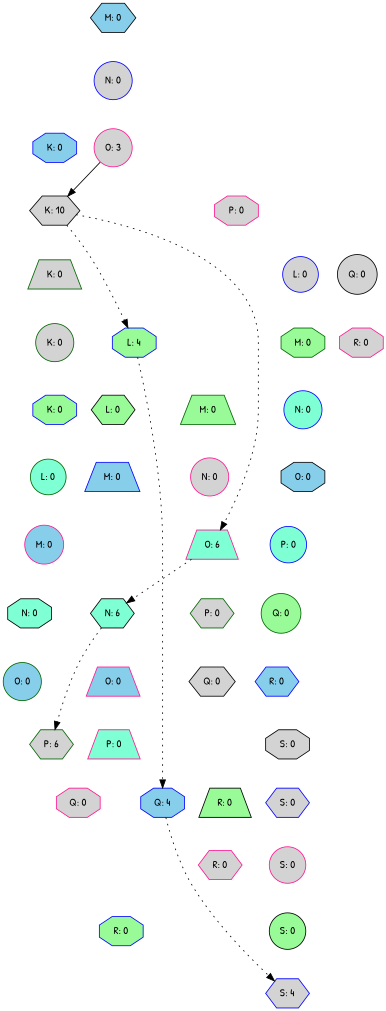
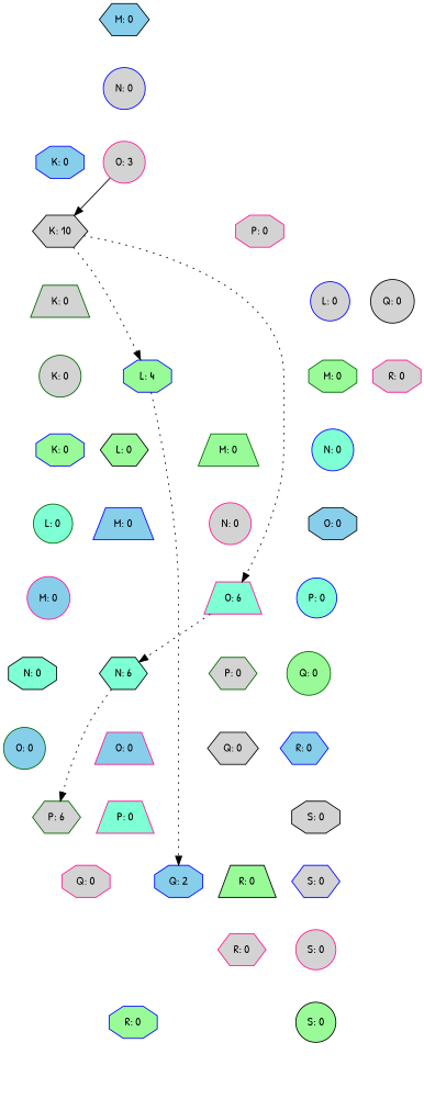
  digraph {
    fontname="Patrick Hand"
    rank=same
    node [color=blue fillcolor=lightgrey fontname="Patrick Hand" shape=circle style=filled]
    edge [fontname="Patrick Hand" style=invis]
    n1 [fillcolor=skyblue label="K: 0" shape=octagon]
    n2 [color=black label="K: 10" shape=hexagon]
    n3 [label="L: 0"]
    n4 [color=darkgreen label="K: 0" shape=trapezium]
    n5 [fillcolor=palegreen label="L: 4" shape=octagon]
    n6 [color=deeppink fillcolor=aquamarine label="O: 6" shape=trapezium]
    n7 [color=black fillcolor=skyblue label="M: 0" shape=hexagon]
    n8 [label="N: 0"]
    n9 [color=deeppink label="O: 3"]
    n10 [color=deeppink label="P: 0" shape=octagon]
    n11 [color=black label="Q: 0"]
    n12 [color=deeppink label="R: 0" shape=octagon]
    n13 [color=black label="S: 0" shape=octagon]
    n14 [label="S: 0" shape=hexagon]
    n15 [color=deeppink label="S: 0"]
    n16 [color=darkgreen fillcolor=palegreen label="M: 0" shape=octagon]
    n17 [color=darkgreen label="K: 0"]
    n18 [color=darkgreen fillcolor=palegreen label="M: 0" shape=trapezium]
-   n19 [fillcolor=skyblue label="Q: 4" shape=octagon]
+   n19 [fillcolor=skyblue label="Q: 2" shape=octagon]
    n20 [color=darkgreen label="P: 0" shape=hexagon]
    n21 [color=black fillcolor=aquamarine label="N: 6" shape=hexagon]
    n22 [fillcolor=aquamarine label="N: 0"]
    n23 [color=black fillcolor=skyblue label="O: 0" shape=octagon]
    n24 [fillcolor=aquamarine label="P: 0"]
    n25 [color=darkgreen fillcolor=palegreen label="Q: 0"]
    n26 [fillcolor=skyblue label="R: 0" shape=hexagon]
    n27 [color=black fillcolor=palegreen label="S: 0"]
    n28 [color=black fillcolor=palegreen label="L: 0" shape=hexagon]
    n29 [fillcolor=palegreen label="K: 0" shape=octagon]
    n30 [color=deeppink label="N: 0"]
    n31 [color=deeppink label="R: 0" shape=hexagon]
-   n32 [label="S: 4" shape=hexagon]
    n33 [color=black label="Q: 0" shape=hexagon]
    n34 [color=deeppink fillcolor=skyblue label="O: 0" shape=trapezium]
    n35 [color=darkgreen label="P: 6" shape=hexagon]
    n36 [color=black fillcolor=palegreen label="R: 0" shape=trapezium]
    n37 [fillcolor=skyblue label="M: 0" shape=trapezium]
    n38 [color=darkgreen fillcolor=aquamarine label="L: 0"]
    n39 [color=deeppink fillcolor=aquamarine label="P: 0" shape=trapezium]
    n40 [color=deeppink label="Q: 0" shape=octagon]
    n41 [color=deeppink fillcolor=skyblue label="M: 0"]
    n42 [color=black fillcolor=aquamarine label="N: 0" shape=octagon]
    n43 [color=darkgreen fillcolor=skyblue label="O: 0"]
    n44 [fillcolor=palegreen label="R: 0" shape=octagon]
    n1 -> n2 [weight=1000]
    n2 -> n3
    n2 -> n4 [weight=1000]
    n2 -> n5 [style=dotted]
    n2 -> n6 [style=dotted]
    n3 -> n16
    n4 -> n5
    n4 -> n17 [weight=1000]
    n5 -> n18
    n5 -> n19 [style=dotted]
    n6 -> n20
    n6 -> n21 [style=dotted]
    n7 -> n8
    n8 -> n9
    n9 -> n2 [style=solid]
    n9 -> n10
    n10 -> n11
    n11 -> n12
    n12 -> n13
    n13 -> n14 [weight=1000]
    n14 -> n15 [weight=1000]
    n15 -> n27 [weight=1000]
    n16 -> n22
    n17 -> n28
    n17 -> n29 [weight=1000]
    n18 -> n30
    n19 -> n31
-   n19 -> n32 [style=dotted]
    n20 -> n33
    n21 -> n34
    n21 -> n35 [style=dotted]
    n22 -> n23
    n23 -> n24
    n24 -> n25
    n25 -> n26
    n26 -> n14
-   n27 -> n32 [weight=1000]
    n28 -> n37
    n29 -> n38
    n30 -> n6
    n31 -> n27
    n33 -> n36
    n34 -> n39
    n35 -> n40
    n36 -> n15
    n37 -> n21
    n38 -> n41
    n39 -> n19
    n40 -> n44
    n41 -> n42
    n42 -> n43
    n43 -> n35
-   n44 -> n32
  }
